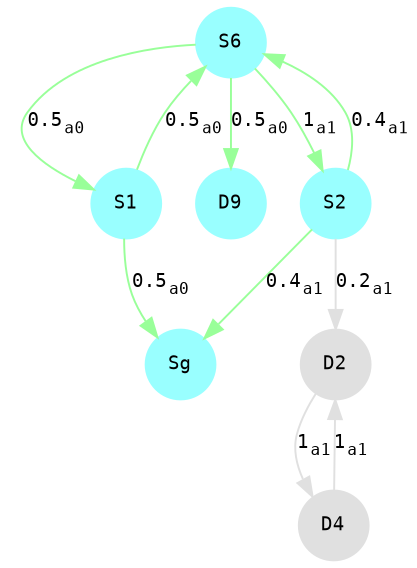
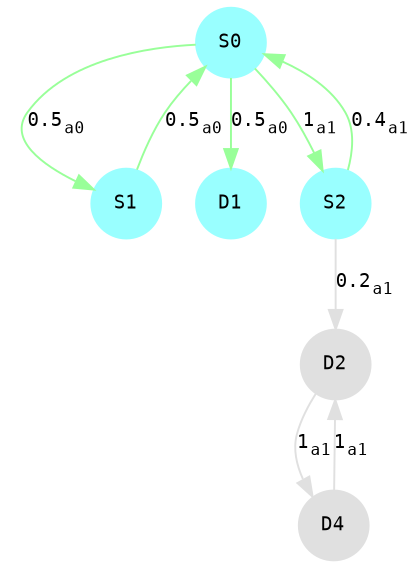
  digraph {
    fontname="DejaVu Sans Mono"
    node [color="#99FFFF" fillcolor="#99FFFF" fontname="DejaVu Sans Mono" fontsize=10 shape=circle style=filled]
    edge [color="#99FF99	" fontname="DejaVu Sans Mono" fontsize=10]
-   n1 [label=S6]
+   n1 [label=S0]
    n2 [label=S1]
-   n3 [label=D9]
+   n3 [label=D1]
    n4 [label=S2]
-   n5 [label=Sg]
    n6 [color="#E0E0E0" fillcolor="#E0E0E0" label=D2]
    n7 [color="#E0E0E0" fillcolor="#E0E0E0" label=D4]
    n1 -> n2 [label=<0.5<SUB>a0</SUB>>]
    n1 -> n3 [label=<0.5<SUB>a0</SUB>>]
    n1 -> n4 [label=<1<SUB>a1</SUB>>]
    n2 -> n1 [label=<0.5<SUB>a0</SUB>>]
-   n2 -> n5 [label=<0.5<SUB>a0</SUB>>]
    n4 -> n1 [label=<0.4<SUB>a1</SUB>>]
-   n4 -> n5 [label=<0.4<SUB>a1</SUB>>]
    n4 -> n6 [color="#E0E0E0" label=<0.2<SUB>a1</SUB>>]
    n6 -> n7 [color="#E0E0E0" label=<1<SUB>a1</SUB>>]
    n7 -> n6 [color="#E0E0E0" label=<1<SUB>a1</SUB>>]
  }
